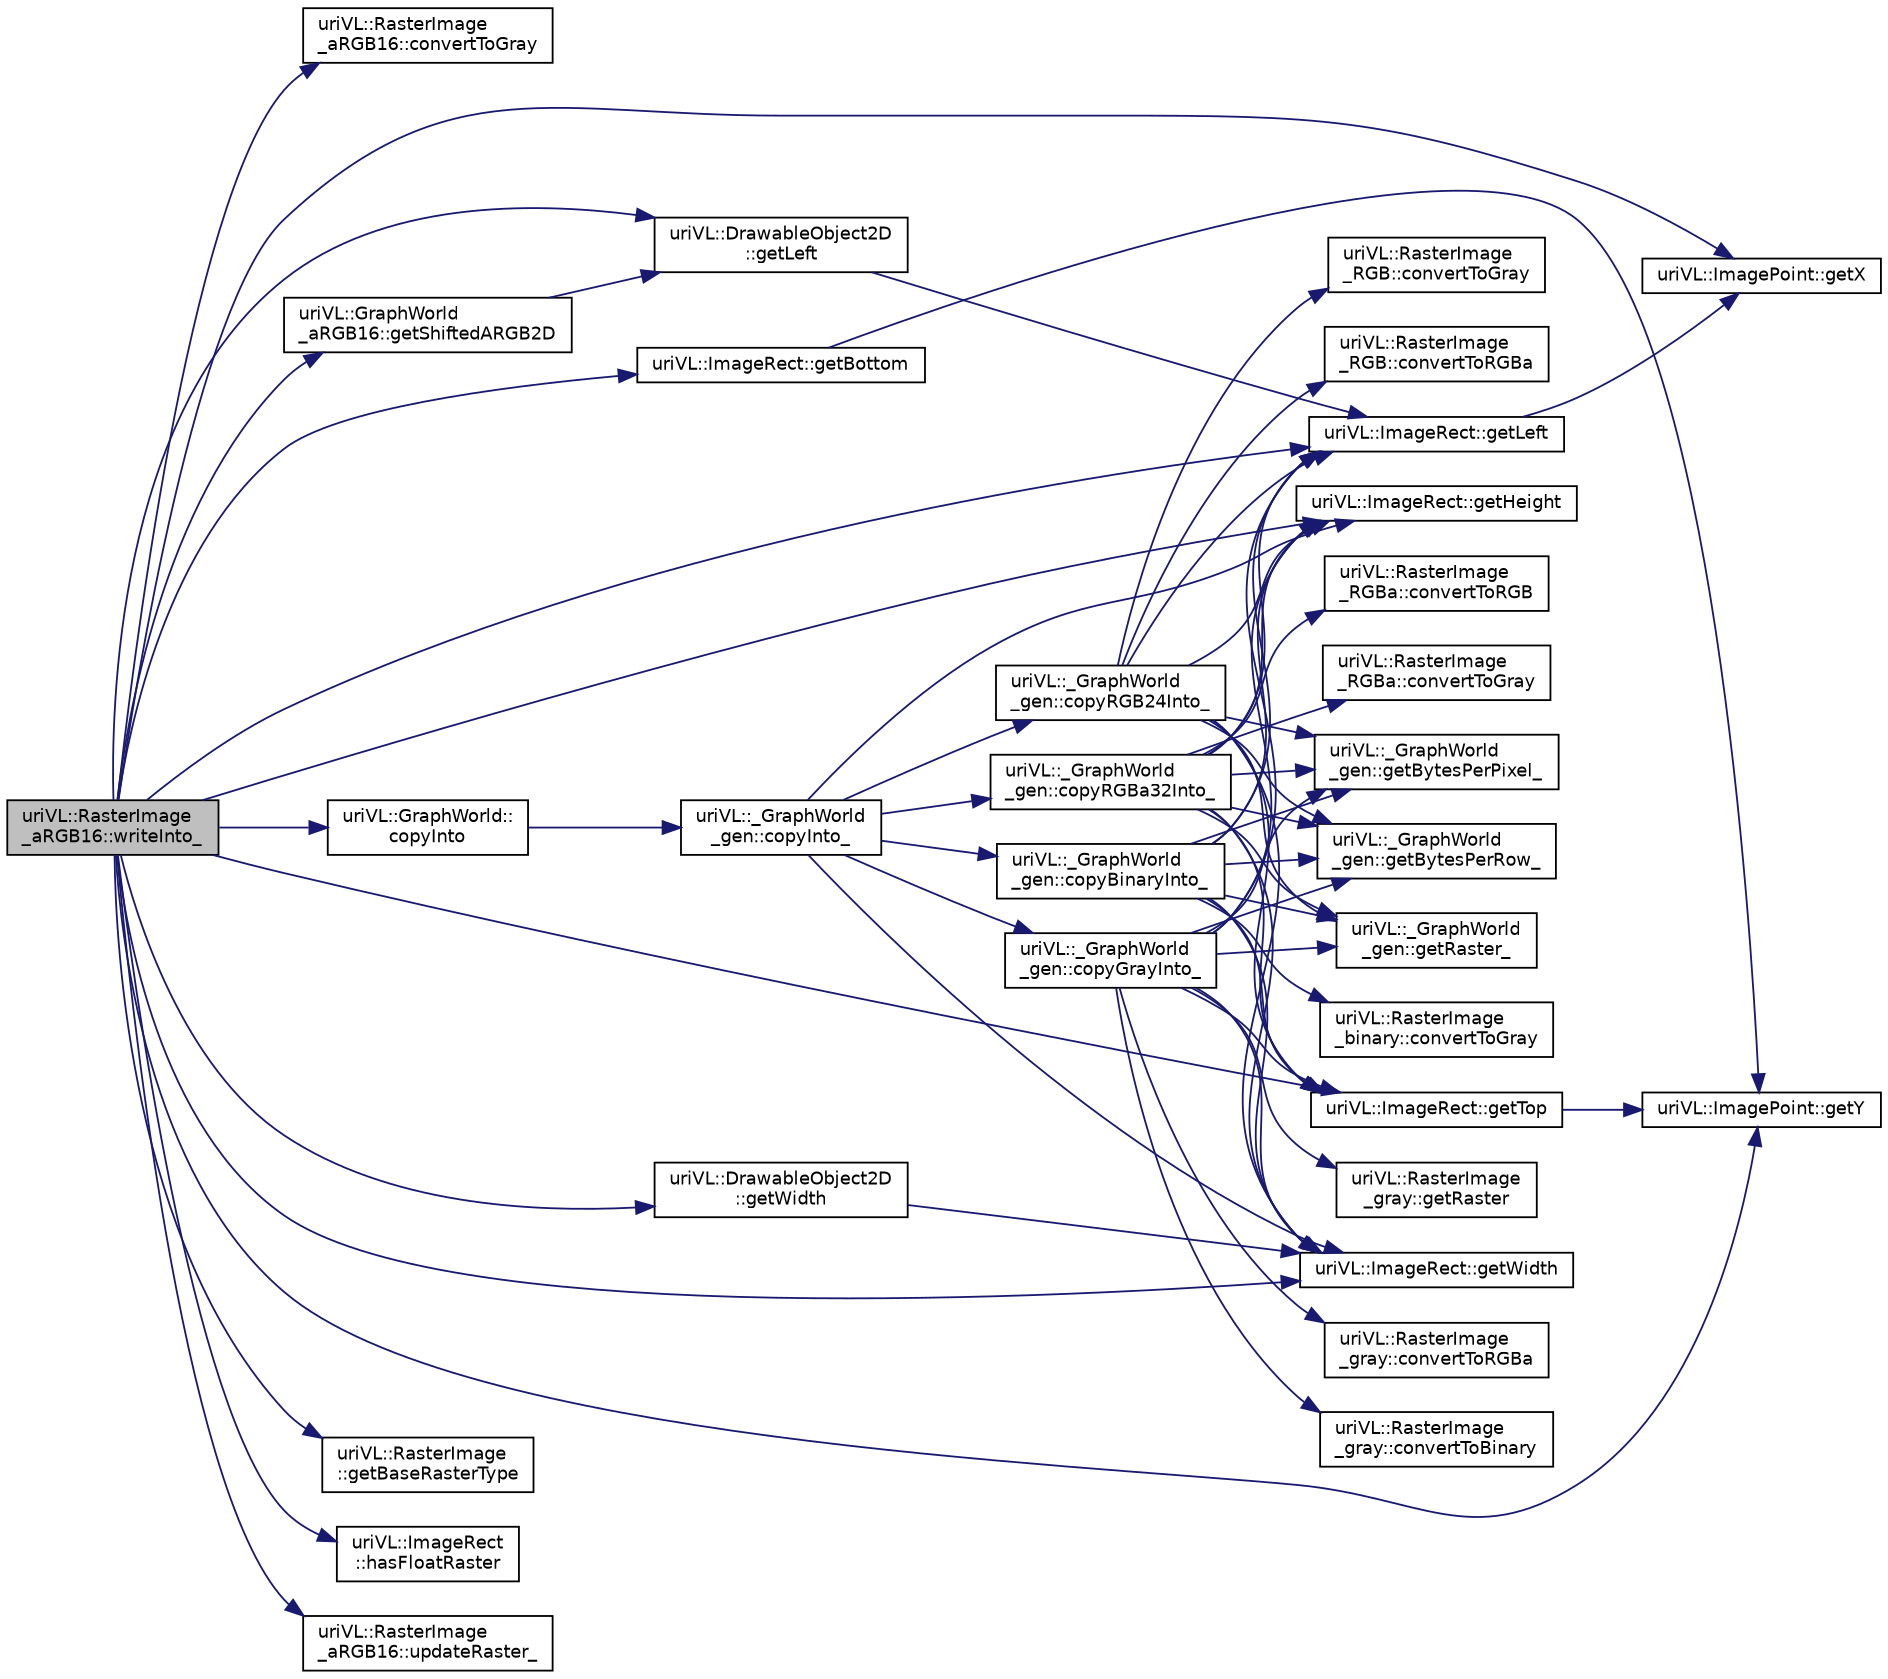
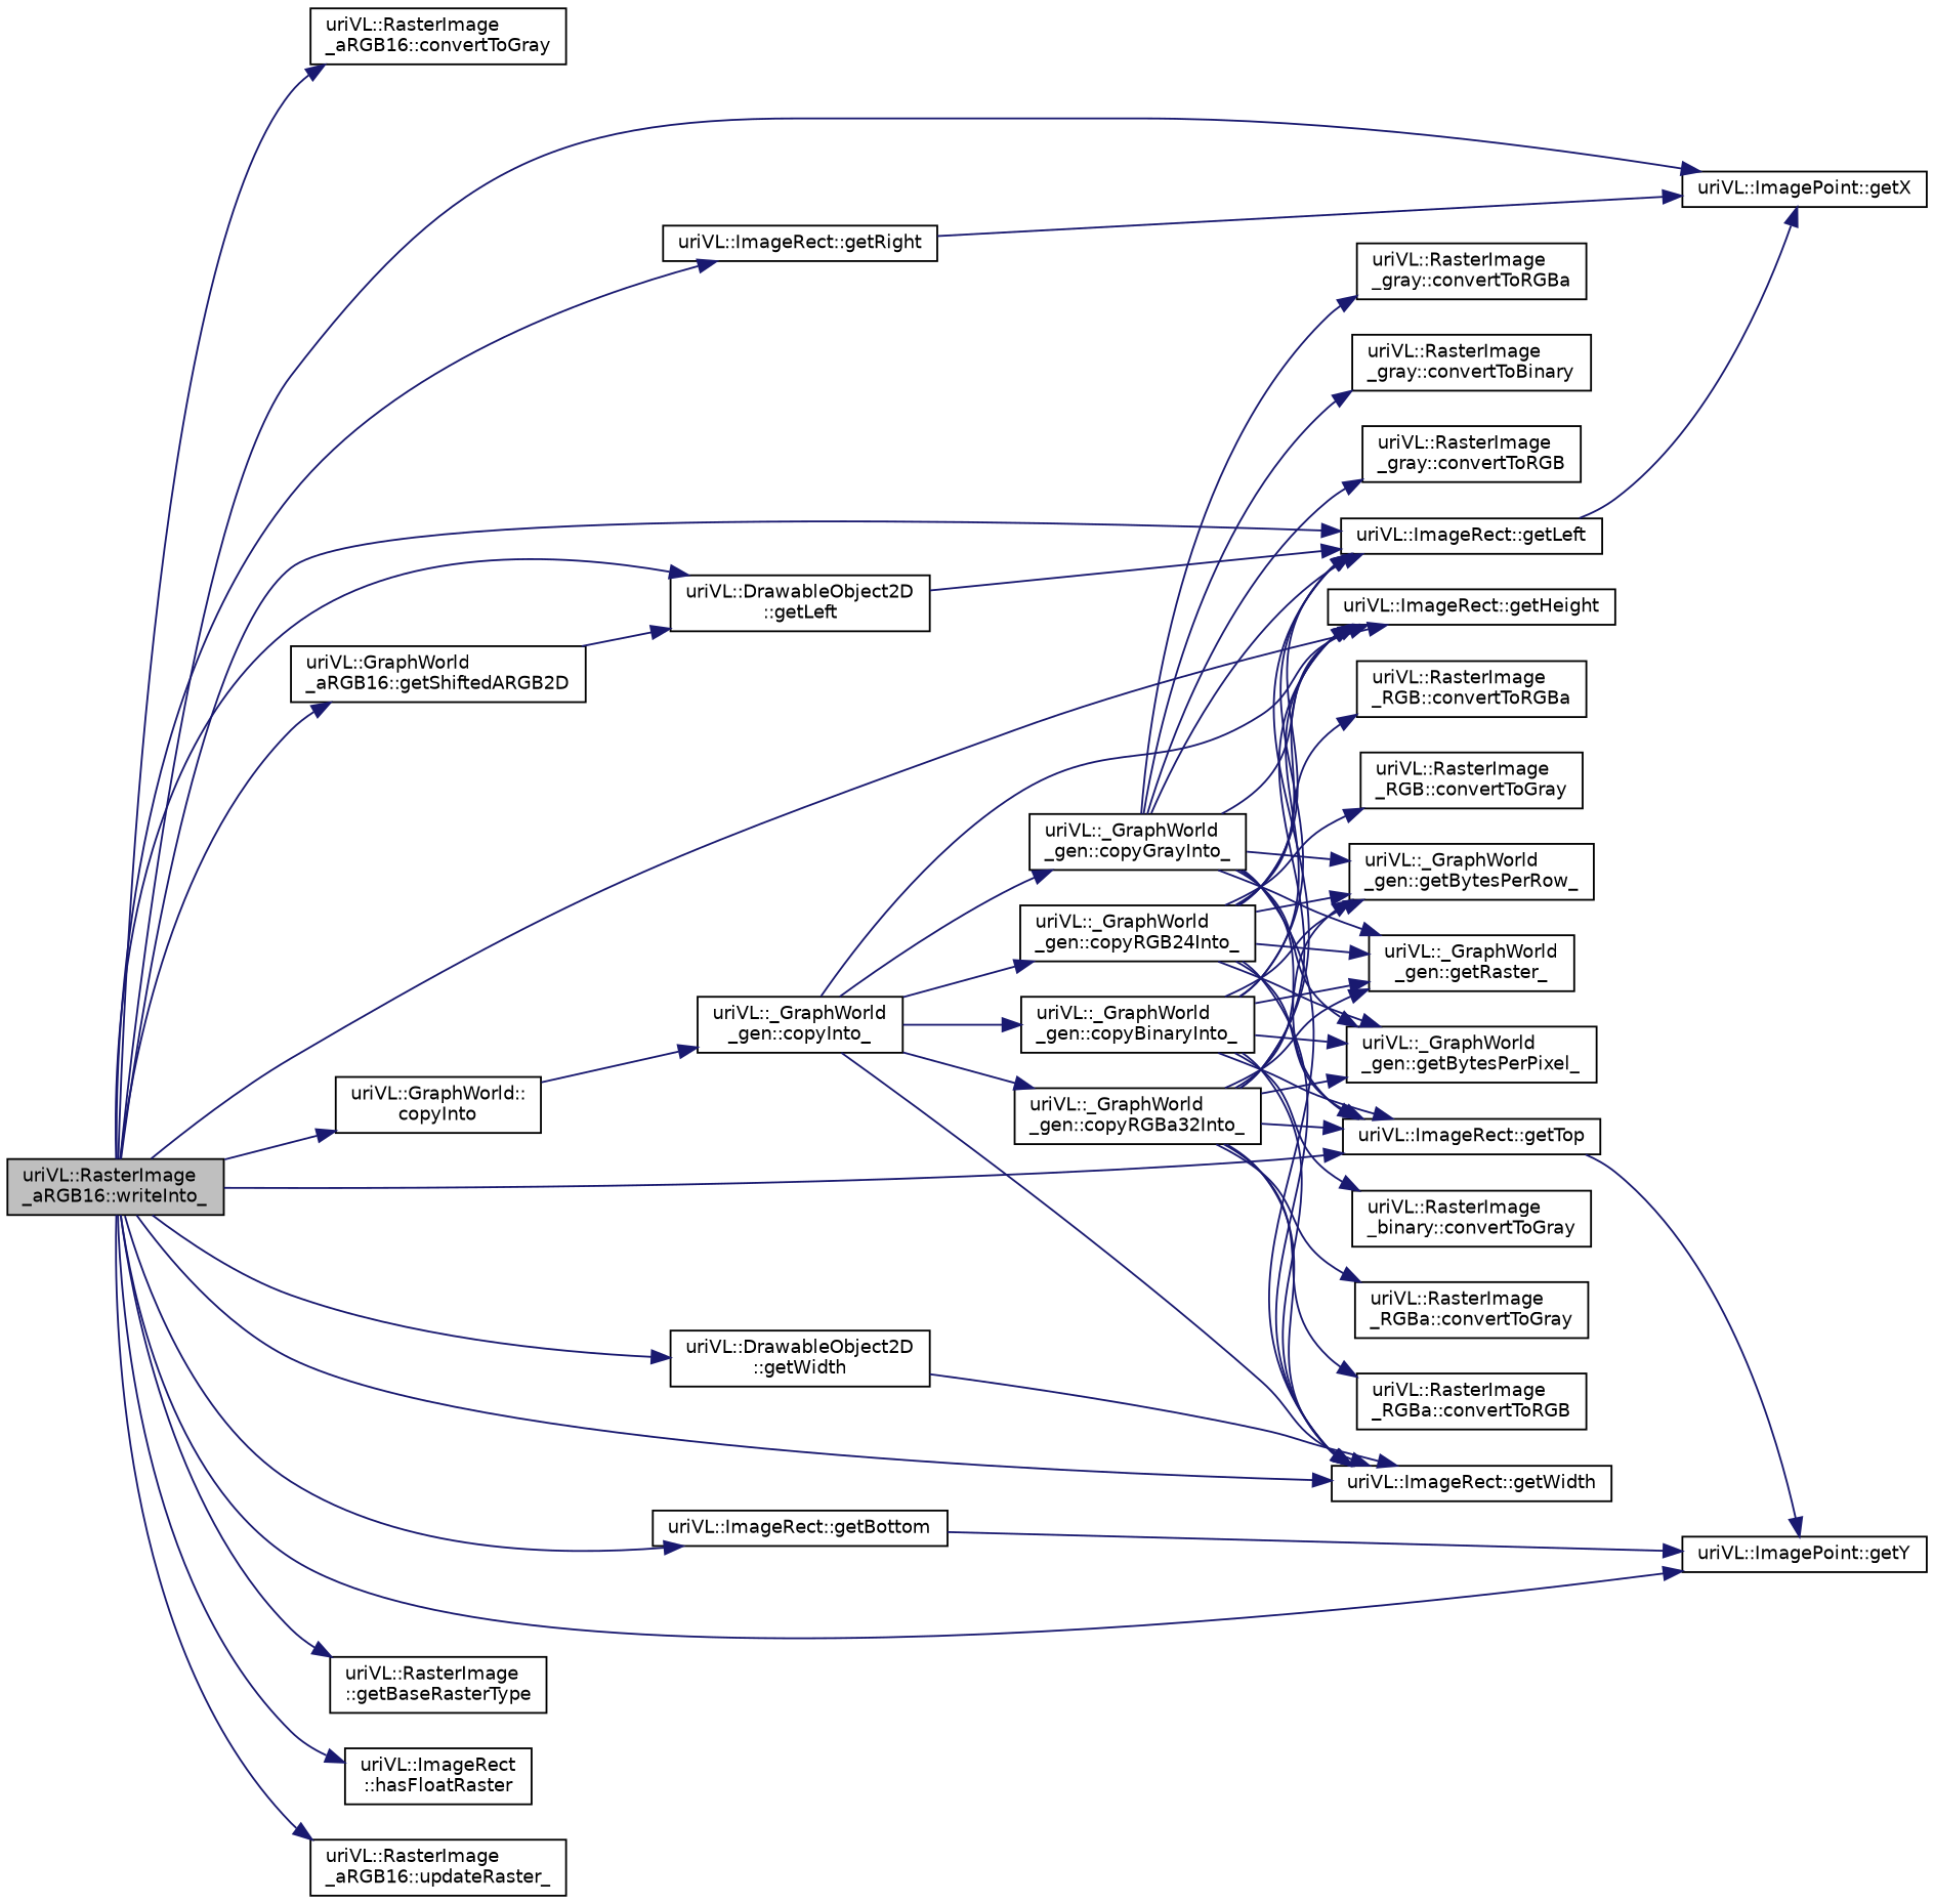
  digraph {
    rankdir=LR
    node [color=black fillcolor=white fontname=Helvetica fontsize=10 shape=record style=filled]
    edge [color=midnightblue fontname=Helvetica fontsize=10 labelfontname=Helvetica labelfontsize=10 style=solid]
    n1 [fillcolor=grey75 fontcolor=black height=0.2 label="uriVL::RasterImage\l_aRGB16::writeInto_" width=0.4]
    n2 [height=0.2 label="uriVL::RasterImage\l_aRGB16::convertToGray" width=0.4]
    n3 [height=0.2 label="uriVL::GraphWorld::\lcopyInto" width=0.4]
    n4 [height=0.2 label="uriVL::ImageRect::getHeight" width=0.4]
    n5 [height=0.2 label="uriVL::ImageRect::getLeft" width=0.4]
    n6 [height=0.2 label="uriVL::ImagePoint::getX" width=0.4]
    n7 [height=0.2 label="uriVL::ImageRect::getTop" width=0.4]
    n8 [height=0.2 label="uriVL::ImagePoint::getY" width=0.4]
    n9 [height=0.2 label="uriVL::ImageRect::getWidth" width=0.4]
    n10 [height=0.2 label="uriVL::RasterImage\l::getBaseRasterType" width=0.4]
    n11 [height=0.2 label="uriVL::ImageRect::getBottom" width=0.4]
    n12 [height=0.2 label="uriVL::DrawableObject2D\l::getLeft" width=0.4]
+   n13 [height=0.2 label="uriVL::ImageRect::getRight" width=0.4]
    n14 [height=0.2 label="uriVL::GraphWorld\l_aRGB16::getShiftedARGB2D" width=0.4]
    n15 [height=0.2 label="uriVL::DrawableObject2D\l::getWidth" width=0.4]
    n16 [height=0.2 label="uriVL::ImageRect\l::hasFloatRaster" width=0.4]
    n17 [height=0.2 label="uriVL::RasterImage\l_aRGB16::updateRaster_" width=0.4]
    n18 [height=0.2 label="uriVL::_GraphWorld\l_gen::copyInto_" width=0.4]
    n19 [height=0.2 label="uriVL::_GraphWorld\l_gen::copyBinaryInto_" width=0.4]
    n20 [height=0.2 label="uriVL::_GraphWorld\l_gen::copyGrayInto_" width=0.4]
    n21 [height=0.2 label="uriVL::_GraphWorld\l_gen::copyRGB24Into_" width=0.4]
    n22 [height=0.2 label="uriVL::_GraphWorld\l_gen::copyRGBa32Into_" width=0.4]
    n23 [height=0.2 label="uriVL::RasterImage\l_binary::convertToGray" width=0.4]
    n24 [height=0.2 label="uriVL::_GraphWorld\l_gen::getBytesPerPixel_" width=0.4]
    n25 [height=0.2 label="uriVL::_GraphWorld\l_gen::getBytesPerRow_" width=0.4]
    n26 [height=0.2 label="uriVL::_GraphWorld\l_gen::getRaster_" width=0.4]
    n27 [height=0.2 label="uriVL::RasterImage\l_gray::convertToBinary" width=0.4]
-   n28 [height=0.2 label="uriVL::RasterImage\l_gray::getRaster" width=0.4]
+   n28 [height=0.2 label="uriVL::RasterImage\l_gray::convertToRGB" width=0.4]
    n29 [height=0.2 label="uriVL::RasterImage\l_gray::convertToRGBa" width=0.4]
    n30 [height=0.2 label="uriVL::RasterImage\l_RGB::convertToGray" width=0.4]
    n31 [height=0.2 label="uriVL::RasterImage\l_RGB::convertToRGBa" width=0.4]
    n32 [height=0.2 label="uriVL::RasterImage\l_RGBa::convertToGray" width=0.4]
    n33 [height=0.2 label="uriVL::RasterImage\l_RGBa::convertToRGB" width=0.4]
    n1 -> n2
    n1 -> n3
    n1 -> n4
    n1 -> n5
    n1 -> n6
    n1 -> n7
    n1 -> n8
    n1 -> n9
    n1 -> n10
    n1 -> n11
    n1 -> n12
+   n1 -> n13
    n1 -> n14
    n1 -> n15
    n1 -> n16
    n1 -> n17
    n3 -> n18
    n5 -> n6
    n7 -> n8
    n11 -> n8
    n12 -> n5
+   n13 -> n6
    n14 -> n12
    n15 -> n9
    n18 -> n4
    n18 -> n9
    n18 -> n19
    n18 -> n20
    n18 -> n21
    n18 -> n22
    n19 -> n4
    n19 -> n5
    n19 -> n7
    n19 -> n9
    n19 -> n23
    n19 -> n24
    n19 -> n25
    n19 -> n26
    n20 -> n4
    n20 -> n5
    n20 -> n7
    n20 -> n9
    n20 -> n24
    n20 -> n25
    n20 -> n26
    n20 -> n27
    n20 -> n28
    n20 -> n29
    n21 -> n4
    n21 -> n5
    n21 -> n7
    n21 -> n9
    n21 -> n24
    n21 -> n25
    n21 -> n26
    n21 -> n30
    n21 -> n31
    n22 -> n4
    n22 -> n5
    n22 -> n7
    n22 -> n9
    n22 -> n24
    n22 -> n25
    n22 -> n26
    n22 -> n32
    n22 -> n33
  }
